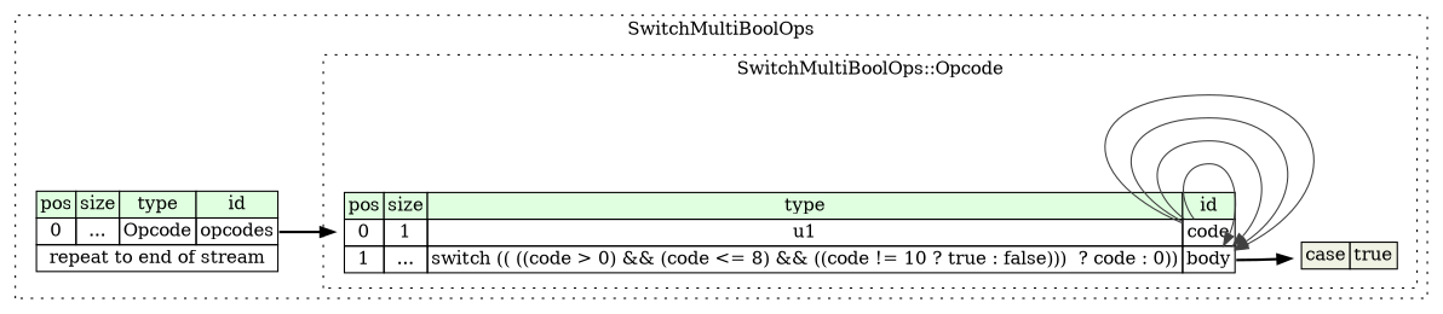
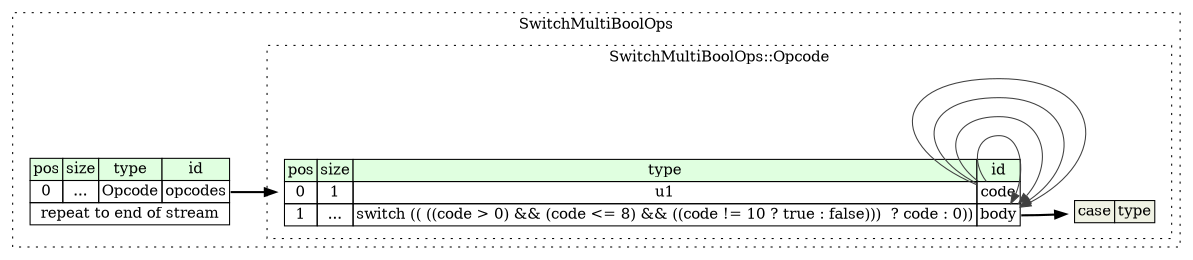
  digraph {
    rankdir=LR
    node [shape=plaintext]
    edge [color="#404040" headport=body_type tailport=code_type]
    n1 [label=<<TABLE BORDER="0" CELLBORDER="1" CELLSPACING="0"> 				<TR><TD BGCOLOR="#E0FFE0">pos</TD><TD BGCOLOR="#E0FFE0">size</TD><TD BGCOLOR="#E0FFE0">type</TD><TD BGCOLOR="#E0FFE0">id</TD></TR> 				<TR><TD PORT="code_pos">0</TD><TD PORT="code_size">1</TD><TD>u1</TD><TD PORT="code_type">code</TD></TR> 				<TR><TD PORT="body_pos">1</TD><TD PORT="body_size">...</TD><TD>switch (( ((code &gt; 0) &amp;&amp; (code &lt;= 8) &amp;&amp; ((code != 10 ? true : false)))  ? code : 0))</TD><TD PORT="body_type">body</TD></TR> 			</TABLE>>]
-   n2 [label=<<TABLE BORDER="0" CELLBORDER="1" CELLSPACING="0"> 	<TR><TD BGCOLOR="#F0F2E4">case</TD><TD BGCOLOR="#F0F2E4">true</TD></TR> </TABLE>>]
+   n2 [label=<<TABLE BORDER="0" CELLBORDER="1" CELLSPACING="0"> 	<TR><TD BGCOLOR="#F0F2E4">case</TD><TD BGCOLOR="#F0F2E4">type</TD></TR> </TABLE>>]
    n3 [label=<<TABLE BORDER="0" CELLBORDER="1" CELLSPACING="0"> 			<TR><TD BGCOLOR="#E0FFE0">pos</TD><TD BGCOLOR="#E0FFE0">size</TD><TD BGCOLOR="#E0FFE0">type</TD><TD BGCOLOR="#E0FFE0">id</TD></TR> 			<TR><TD PORT="opcodes_pos">0</TD><TD PORT="opcodes_size">...</TD><TD>Opcode</TD><TD PORT="opcodes_type">opcodes</TD></TR> 			<TR><TD COLSPAN="4" PORT="opcodes__repeat">repeat to end of stream</TD></TR> 		</TABLE>>]
    subgraph cluster_1 {
      label=SwitchMultiBoolOps
      style=dotted
      n3
      subgraph cluster_2 {
        label="SwitchMultiBoolOps::Opcode"
        style=dotted
        n1
        n2
      }
    }
    n1 -> n1
    n1 -> n1
    n1 -> n1
    n1 -> n1
    n1 -> n2 [style=bold tailport=body_type color="" headport=""]
    n3 -> n1 [style=bold tailport=opcodes_type color="" headport=""]
  }
